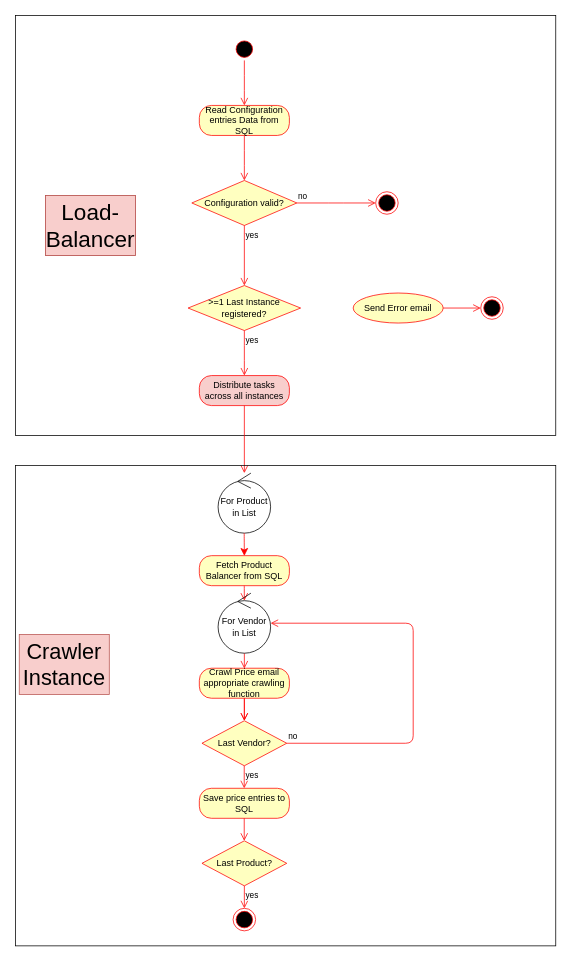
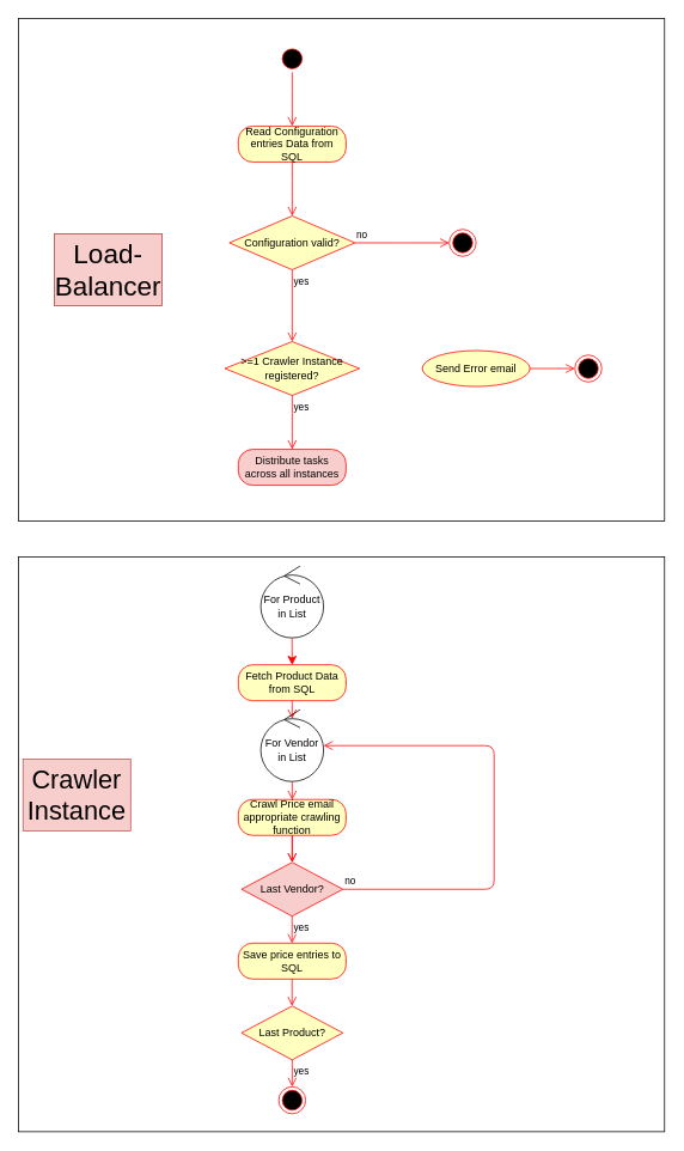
  <mxCell id="0" />
  <mxCell id="1" parent="0" />
  <mxCell id="2" value="" style="rounded=0;whiteSpace=wrap;html=1;fillColor=none;" vertex="1" parent="1"><mxGeometry x="20" y="20" width="720" height="560" as="geometry" /></mxCell>
  <mxCell id="3" value="" style="ellipse;html=1;shape=startState;fillColor=#000000;strokeColor=#ff0000;" parent="1" vertex="1"><mxGeometry x="310" y="50" width="30" height="30" as="geometry" /></mxCell>
  <mxCell id="4" value="" style="edgeStyle=orthogonalEdgeStyle;html=1;verticalAlign=bottom;endArrow=open;endSize=8;strokeColor=#ff0000;" parent="1" source="3" edge="1"><mxGeometry relative="1" as="geometry"><mxPoint x="325" y="140" as="targetPoint" /></mxGeometry></mxCell>
  <mxCell id="5" value="Read Configuration entries Data from SQL" style="rounded=1;whiteSpace=wrap;html=1;arcSize=40;fontColor=#000000;fillColor=#ffffc0;strokeColor=#ff0000;" parent="1" vertex="1"><mxGeometry x="265" y="140" width="120" height="40" as="geometry" /></mxCell>
  <mxCell id="6" value="" style="edgeStyle=orthogonalEdgeStyle;html=1;verticalAlign=bottom;endArrow=open;endSize=8;strokeColor=#ff0000;" parent="1" source="5" edge="1"><mxGeometry relative="1" as="geometry"><mxPoint x="325" y="240" as="targetPoint" /></mxGeometry></mxCell>
  <mxCell id="7" value="Configuration valid?" style="rhombus;whiteSpace=wrap;html=1;fillColor=#ffffc0;strokeColor=#ff0000;" parent="1" vertex="1"><mxGeometry x="255" y="240" width="140" height="60" as="geometry" /></mxCell>
  <mxCell id="8" value="no" style="edgeStyle=orthogonalEdgeStyle;html=1;align=left;verticalAlign=bottom;endArrow=open;endSize=8;strokeColor=#ff0000;" parent="1" source="7" edge="1"><mxGeometry x="-1" relative="1" as="geometry"><mxPoint x="500" y="270" as="targetPoint" /></mxGeometry></mxCell>
  <mxCell id="9" value="yes" style="edgeStyle=orthogonalEdgeStyle;html=1;align=left;verticalAlign=top;endArrow=open;endSize=8;strokeColor=#ff0000;" parent="1" source="7" edge="1"><mxGeometry x="-1" relative="1" as="geometry"><mxPoint x="325" y="380" as="targetPoint" /></mxGeometry></mxCell>
  <mxCell id="10" value="" style="ellipse;html=1;shape=endState;fillColor=#000000;strokeColor=#ff0000;" parent="1" vertex="1"><mxGeometry x="500" y="255" width="30" height="30" as="geometry" /></mxCell>
- <mxCell id="11" value="&amp;gt;=1 Last Instance registered?" style="rhombus;whiteSpace=wrap;html=1;fillColor=#ffffc0;strokeColor=#ff0000;" parent="1" vertex="1"><mxGeometry x="250" y="380" width="150" height="60" as="geometry" /></mxCell>
+ <mxCell id="11" value="&amp;gt;=1 Crawler Instance registered?" style="rhombus;whiteSpace=wrap;html=1;fillColor=#ffffc0;strokeColor=#ff0000;" parent="1" vertex="1"><mxGeometry x="250" y="380" width="150" height="60" as="geometry" /></mxCell>
  <mxCell id="12" value="yes" style="edgeStyle=orthogonalEdgeStyle;html=1;align=left;verticalAlign=top;endArrow=open;endSize=8;strokeColor=#ff0000;" parent="1" source="11" edge="1"><mxGeometry x="-1" relative="1" as="geometry"><mxPoint x="325" y="500" as="targetPoint" /></mxGeometry></mxCell>
  <mxCell id="13" value="Send Error email" style="ellipse;whiteSpace=wrap;html=1;arcSize=40;fontColor=#000000;fillColor=#ffffc0;strokeColor=#ff0000;" parent="1" vertex="1"><mxGeometry x="470" y="390" width="120" height="40" as="geometry" /></mxCell>
  <mxCell id="14" value="Distribute tasks across all instances" style="rounded=1;whiteSpace=wrap;html=1;arcSize=40;fontColor=#000000;fillColor=#f8cecc;strokeColor=#ff0000;" parent="1" vertex="1"><mxGeometry x="265" y="500" width="120" height="40" as="geometry" /></mxCell>
- <mxCell id="15" value="" style="edgeStyle=orthogonalEdgeStyle;html=1;verticalAlign=bottom;endArrow=open;endSize=8;strokeColor=#ff0000;" parent="1" source="14" target="17" edge="1"><mxGeometry relative="1" as="geometry"><mxPoint x="325" y="610" as="targetPoint" /></mxGeometry></mxCell>
- <mxCell id="16" value="Fetch Product Balancer from SQL" style="rounded=1;whiteSpace=wrap;html=1;arcSize=40;fontColor=#000000;fillColor=#ffffc0;strokeColor=#ff0000;" parent="1" vertex="1"><mxGeometry x="265" y="740" width="120" height="40" as="geometry" /></mxCell>
+ <mxCell id="16" value="Fetch Product Data from SQL" style="rounded=1;whiteSpace=wrap;html=1;arcSize=40;fontColor=#000000;fillColor=#ffffc0;strokeColor=#ff0000;" parent="1" vertex="1"><mxGeometry x="265" y="740" width="120" height="40" as="geometry" /></mxCell>
  <mxCell id="17" value="For Product in List" style="ellipse;shape=umlControl;whiteSpace=wrap;html=1;" parent="1" vertex="1"><mxGeometry x="290" y="630" width="70" height="80" as="geometry" /></mxCell>
  <mxCell id="18" value="Last Product?" style="rhombus;whiteSpace=wrap;html=1;fillColor=#ffffc0;strokeColor=#ff0000;" parent="1" vertex="1"><mxGeometry x="268.5" y="1120" width="113" height="60" as="geometry" /></mxCell>
  <mxCell id="19" value="yes" style="edgeStyle=orthogonalEdgeStyle;html=1;align=left;verticalAlign=top;endArrow=open;endSize=8;strokeColor=#ff0000;entryX=0.5;entryY=0;entryDx=0;entryDy=0;" parent="1" source="18" edge="1" target="20"><mxGeometry x="-1" relative="1" as="geometry"><mxPoint x="326.75" y="1110" as="targetPoint" /></mxGeometry></mxCell>
  <mxCell id="20" value="" style="ellipse;html=1;shape=endState;fillColor=#000000;strokeColor=#ff0000;" parent="1" vertex="1"><mxGeometry x="310" y="1210" width="30" height="30" as="geometry" /></mxCell>
  <mxCell id="21" value="&lt;font style=&quot;font-size: 30px&quot;&gt;Load-Balancer&lt;/font&gt;" style="rounded=0;whiteSpace=wrap;html=1;fillColor=#f8cecc;strokeColor=#b85450;" vertex="1" parent="1"><mxGeometry x="60" y="260" width="120" height="80" as="geometry" /></mxCell>
  <mxCell id="22" value="" style="edgeStyle=orthogonalEdgeStyle;html=1;align=left;verticalAlign=bottom;endArrow=classic;endSize=8;strokeColor=#ff0000;entryX=0.5;entryY=0.01;entryDx=0;entryDy=0;entryPerimeter=0;exitX=0.497;exitY=1;exitDx=0;exitDy=0;exitPerimeter=0;" edge="1" parent="1" source="17" target="16"><mxGeometry x="-1" relative="1" as="geometry"><mxPoint x="395" y="790" as="targetPoint" /><mxPoint x="325" y="712" as="sourcePoint" /><Array as="points"><mxPoint x="325" y="712" /><mxPoint x="325" y="712" /></Array></mxGeometry></mxCell>
  <mxCell id="23" value="Crawl Price email appropriate crawling function" style="rounded=1;whiteSpace=wrap;html=1;arcSize=40;fontColor=#000000;fillColor=#ffffc0;strokeColor=#ff0000;" vertex="1" parent="1"><mxGeometry x="265" y="890" width="120" height="40" as="geometry" /></mxCell>
  <mxCell id="24" value="" style="edgeStyle=orthogonalEdgeStyle;html=1;align=left;verticalAlign=bottom;endArrow=open;endSize=8;strokeColor=#ff0000;entryX=0.5;entryY=0.01;entryDx=0;entryDy=0;entryPerimeter=0;" edge="1" parent="1" target="23"><mxGeometry x="-1" relative="1" as="geometry"><mxPoint x="392.75" y="940" as="targetPoint" /><mxPoint x="325" y="870" as="sourcePoint" /><Array as="points"><mxPoint x="325" y="870" /></Array></mxGeometry></mxCell>
  <mxCell id="25" value="" style="edgeStyle=orthogonalEdgeStyle;html=1;align=left;verticalAlign=bottom;endArrow=open;endSize=8;strokeColor=#ff0000;exitX=0.497;exitY=1;exitDx=0;exitDy=0;exitPerimeter=0;" edge="1" parent="1"><mxGeometry x="-1" relative="1" as="geometry"><mxPoint x="325" y="800" as="targetPoint" /><mxPoint x="324.88" y="780" as="sourcePoint" /><Array as="points"><mxPoint x="325.09" y="782" /><mxPoint x="325.09" y="782" /></Array></mxGeometry></mxCell>
  <mxCell id="26" value="For Vendor in List" style="ellipse;shape=umlControl;whiteSpace=wrap;html=1;" vertex="1" parent="1"><mxGeometry x="290" y="790" width="70" height="80" as="geometry" /></mxCell>
- <mxCell id="27" value="Last Vendor?" style="rhombus;whiteSpace=wrap;html=1;fillColor=#ffffc0;strokeColor=#ff0000;" vertex="1" parent="1"><mxGeometry x="268.5" y="960" width="113" height="60" as="geometry" /></mxCell>
+ <mxCell id="27" value="Last Vendor?" style="rhombus;whiteSpace=wrap;html=1;fillColor=#f8cecc;strokeColor=#ff0000;" vertex="1" parent="1"><mxGeometry x="268.5" y="960" width="113" height="60" as="geometry" /></mxCell>
  <mxCell id="28" value="" style="edgeStyle=orthogonalEdgeStyle;html=1;align=left;verticalAlign=bottom;endArrow=open;endSize=8;strokeColor=#ff0000;exitX=0.5;exitY=1;exitDx=0;exitDy=0;" edge="1" parent="1" source="23" target="27"><mxGeometry x="-1" relative="1" as="geometry"><mxPoint x="381.5" y="950" as="targetPoint" /><mxPoint x="336.5" y="940" as="sourcePoint" /><Array as="points" /></mxGeometry></mxCell>
  <mxCell id="29" value="no" style="edgeStyle=orthogonalEdgeStyle;html=1;align=left;verticalAlign=bottom;endArrow=open;endSize=8;strokeColor=#ff0000;exitX=1;exitY=0.5;exitDx=0;exitDy=0;" edge="1" parent="1" source="27"><mxGeometry x="-1" relative="1" as="geometry"><mxPoint x="360" y="830" as="targetPoint" /><Array as="points"><mxPoint x="550" y="990" /><mxPoint x="550" y="830" /></Array><mxPoint x="399.47" y="1030" as="sourcePoint" /></mxGeometry></mxCell>
  <mxCell id="30" value="" style="edgeStyle=orthogonalEdgeStyle;html=1;align=left;verticalAlign=bottom;endArrow=open;endSize=8;strokeColor=#ff0000;exitX=0.5;exitY=1;exitDx=0;exitDy=0;" edge="1" parent="1"><mxGeometry x="-1" relative="1" as="geometry"><mxPoint x="325" y="960" as="targetPoint" /><mxPoint x="325" y="930" as="sourcePoint" /><Array as="points" /></mxGeometry></mxCell>
  <mxCell id="31" value="yes" style="edgeStyle=orthogonalEdgeStyle;html=1;align=left;verticalAlign=top;endArrow=open;endSize=8;strokeColor=#ff0000;entryX=0.5;entryY=0;entryDx=0;entryDy=0;" edge="1" parent="1"><mxGeometry x="-1" relative="1" as="geometry"><mxPoint x="324.83" y="1050" as="targetPoint" /><mxPoint x="324.83" y="1020" as="sourcePoint" /></mxGeometry></mxCell>
  <mxCell id="32" value="Save price entries to SQL" style="rounded=1;whiteSpace=wrap;html=1;arcSize=40;fontColor=#000000;fillColor=#ffffc0;strokeColor=#ff0000;" vertex="1" parent="1"><mxGeometry x="265" y="1050" width="120" height="40" as="geometry" /></mxCell>
  <mxCell id="33" value="" style="edgeStyle=orthogonalEdgeStyle;html=1;align=left;verticalAlign=top;endArrow=open;endSize=8;strokeColor=#ff0000;entryX=0.5;entryY=0;entryDx=0;entryDy=0;" edge="1" parent="1"><mxGeometry x="-1" relative="1" as="geometry"><mxPoint x="324.83" y="1120" as="targetPoint" /><mxPoint x="324.83" y="1090" as="sourcePoint" /></mxGeometry></mxCell>
  <mxCell id="34" value="&lt;font style=&quot;font-size: 30px&quot;&gt;Load-Balancer&lt;/font&gt;" style="rounded=0;whiteSpace=wrap;html=1;fillColor=#f8cecc;strokeColor=#b85450;" vertex="1" parent="1"><mxGeometry x="60" y="260" width="120" height="80" as="geometry" /></mxCell>
  <mxCell id="35" value="" style="rounded=0;whiteSpace=wrap;html=1;fillColor=none;" vertex="1" parent="1"><mxGeometry x="20" y="620" width="720" height="640" as="geometry" /></mxCell>
  <mxCell id="36" value="&lt;font style=&quot;font-size: 29px&quot;&gt;Crawler Instance&lt;br&gt;&lt;/font&gt;" style="rounded=0;whiteSpace=wrap;html=1;fillColor=#f8cecc;strokeColor=#b85450;" vertex="1" parent="1"><mxGeometry x="25" y="845" width="120" height="80" as="geometry" /></mxCell>
  <mxCell id="37" value="" style="ellipse;html=1;shape=endState;fillColor=#000000;strokeColor=#ff0000;" vertex="1" parent="1"><mxGeometry x="640" y="395" width="30" height="30" as="geometry" /></mxCell>
  <mxCell id="38" value="" style="edgeStyle=orthogonalEdgeStyle;html=1;align=left;verticalAlign=bottom;endArrow=open;endSize=8;strokeColor=#ff0000;exitX=1;exitY=0.5;exitDx=0;exitDy=0;" edge="1" parent="1" source="13" target="37"><mxGeometry x="-1" relative="1" as="geometry"><mxPoint x="696.25" y="410" as="targetPoint" /><mxPoint x="590" y="410" as="sourcePoint" /></mxGeometry></mxCell>
